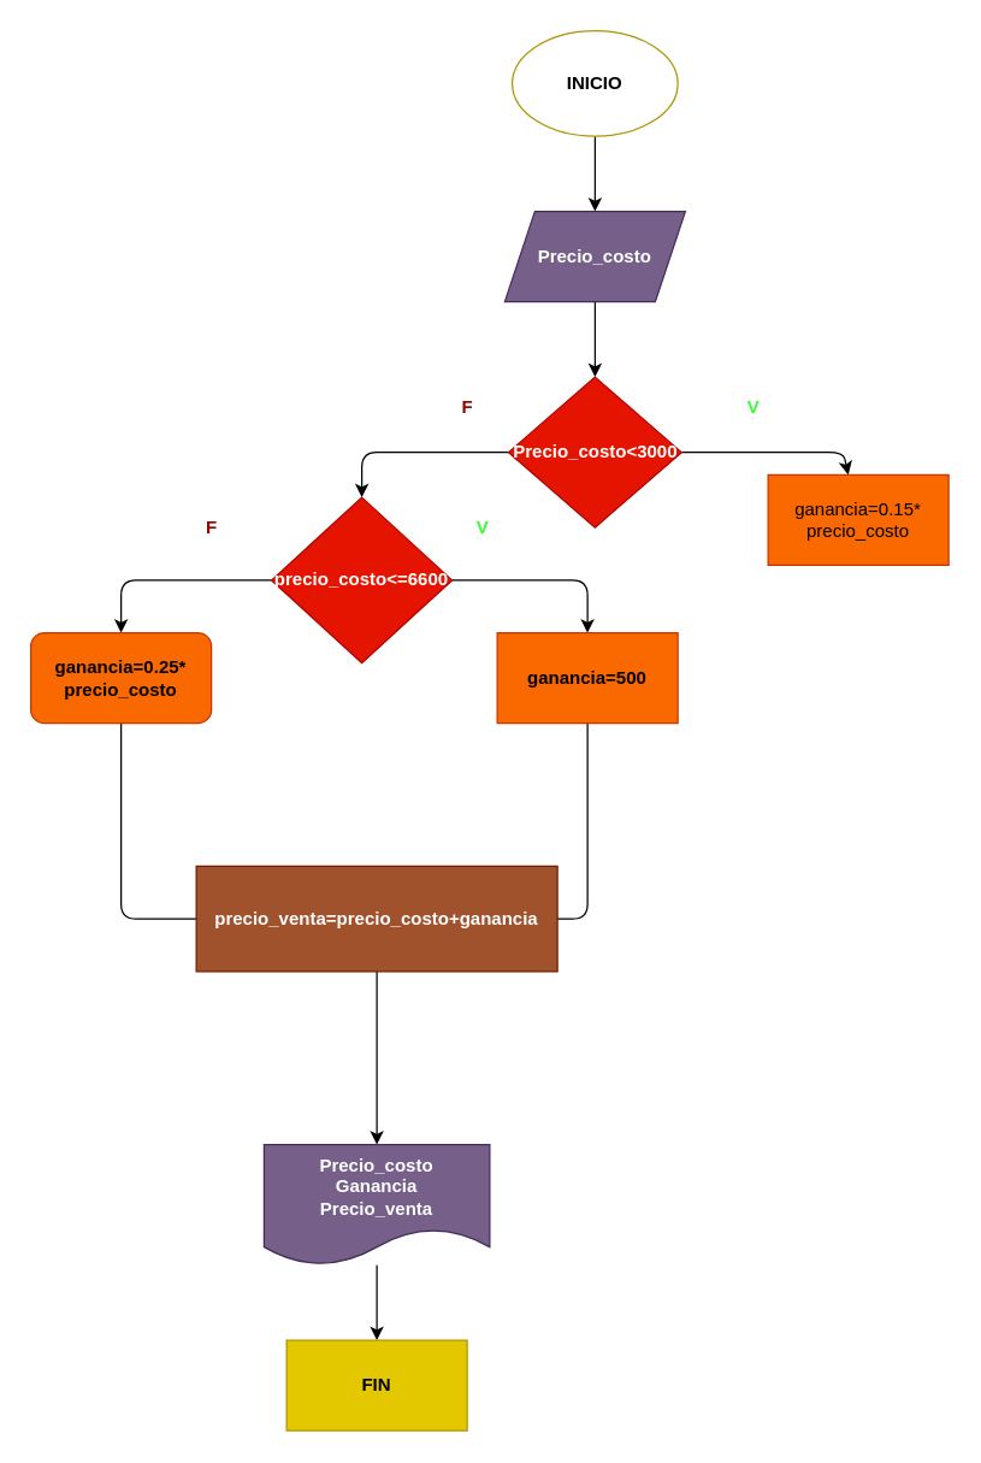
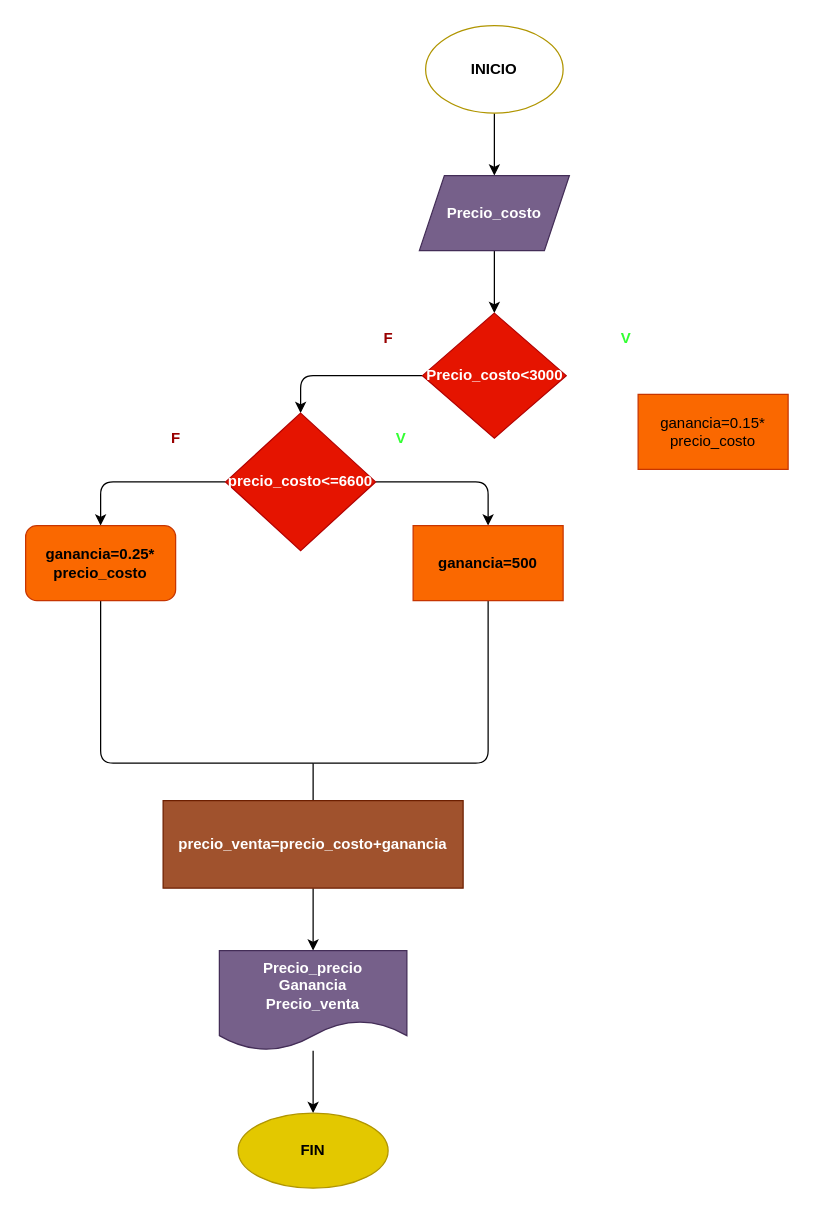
  <mxCell id="0" />
  <mxCell id="1" parent="0" />
  <mxCell id="2" value="" style="edgeStyle=none;html=1;fontColor=#000000;" parent="1" source="3" target="5" edge="1"><mxGeometry relative="1" as="geometry" /></mxCell>
  <mxCell id="3" value="&lt;b&gt;&lt;font color=&quot;#000000&quot;&gt;INICIO&lt;/font&gt;&lt;/b&gt;" style="ellipse;whiteSpace=wrap;html=1;fillColor=#ffffff;strokeColor=#B09500;fontColor=#000000;" parent="1" vertex="1"><mxGeometry x="340" y="20" width="110" height="70" as="geometry" /></mxCell>
  <mxCell id="4" value="" style="edgeStyle=none;html=1;fontColor=#000000;" parent="1" source="5" target="8" edge="1"><mxGeometry relative="1" as="geometry" /></mxCell>
  <mxCell id="5" value="&lt;b&gt;Precio_costo&lt;/b&gt;" style="shape=parallelogram;perimeter=parallelogramPerimeter;whiteSpace=wrap;html=1;fixedSize=1;fillColor=#76608a;strokeColor=#432D57;fontColor=#ffffff;" parent="1" vertex="1"><mxGeometry x="335" y="140" width="120" height="60" as="geometry" /></mxCell>
- <mxCell id="6" value="" style="edgeStyle=none;html=1;fontColor=#000000;" parent="1" source="8" target="9" edge="1"><mxGeometry relative="1" as="geometry"><Array as="points"><mxPoint x="560" y="300" /></Array></mxGeometry></mxCell>
  <mxCell id="7" value="" style="edgeStyle=none;html=1;fontColor=#33FF33;" parent="1" source="8" target="13" edge="1"><mxGeometry relative="1" as="geometry"><Array as="points"><mxPoint x="240" y="300" /></Array></mxGeometry></mxCell>
  <mxCell id="8" value="&lt;b&gt;Precio_costo&amp;lt;3000&lt;/b&gt;" style="rhombus;whiteSpace=wrap;html=1;fillColor=#e51400;strokeColor=#B20000;fontColor=#ffffff;" parent="1" vertex="1"><mxGeometry x="337.5" y="250" width="115" height="100" as="geometry" /></mxCell>
  <mxCell id="9" value="ganancia=0.15* precio_costo" style="whiteSpace=wrap;html=1;fillColor=#fa6800;strokeColor=#C73500;fontColor=#000000;" parent="1" vertex="1"><mxGeometry x="510" y="315" width="120" height="60" as="geometry" /></mxCell>
  <mxCell id="10" value="&lt;font color=&quot;#33ff33&quot;&gt;&lt;b&gt;V&lt;/b&gt;&lt;/font&gt;" style="text;html=1;align=center;verticalAlign=middle;resizable=0;points=[];autosize=1;strokeColor=none;fillColor=none;fontColor=#000000;" parent="1" vertex="1"><mxGeometry x="490" y="260" width="20" height="20" as="geometry" /></mxCell>
  <mxCell id="11" value="" style="edgeStyle=none;html=1;fontColor=#000000;" parent="1" source="13" target="15" edge="1"><mxGeometry relative="1" as="geometry"><Array as="points"><mxPoint x="390" y="385" /></Array></mxGeometry></mxCell>
  <mxCell id="12" value="" style="edgeStyle=none;html=1;fontColor=#000000;" parent="1" source="13" target="17" edge="1"><mxGeometry relative="1" as="geometry"><Array as="points"><mxPoint x="80" y="385" /></Array></mxGeometry></mxCell>
  <mxCell id="13" value="&lt;b&gt;precio_costo&amp;lt;=6600&lt;/b&gt;" style="rhombus;whiteSpace=wrap;html=1;fillColor=#e51400;strokeColor=#B20000;fontColor=#ffffff;" parent="1" vertex="1"><mxGeometry x="180" y="330" width="120" height="110" as="geometry" /></mxCell>
  <mxCell id="14" style="edgeStyle=none;html=1;endArrow=none;endFill=0;" edge="1" parent="1" source="15"><mxGeometry relative="1" as="geometry"><mxPoint x="250" y="610" as="targetPoint" /><Array as="points"><mxPoint x="390" y="610" /></Array></mxGeometry></mxCell>
  <mxCell id="15" value="&lt;b&gt;ganancia=500&lt;/b&gt;" style="whiteSpace=wrap;html=1;fillColor=#fa6800;strokeColor=#C73500;fontColor=#000000;" parent="1" vertex="1"><mxGeometry x="330" y="420" width="120" height="60" as="geometry" /></mxCell>
  <mxCell id="16" style="edgeStyle=none;html=1;endArrow=none;endFill=0;" edge="1" parent="1" source="17"><mxGeometry relative="1" as="geometry"><mxPoint x="250" y="610" as="targetPoint" /><Array as="points"><mxPoint x="80" y="610" /></Array></mxGeometry></mxCell>
  <mxCell id="17" value="&lt;b&gt;ganancia=0.25* precio_costo&lt;/b&gt;" style="whiteSpace=wrap;html=1;fillColor=#fa6800;strokeColor=#C73500;fontColor=#000000;rounded=1;" parent="1" vertex="1"><mxGeometry x="20" y="420" width="120" height="60" as="geometry" /></mxCell>
  <mxCell id="18" value="" style="edgeStyle=none;html=1;fontColor=#000000;" parent="1" source="20" target="22" edge="1"><mxGeometry relative="1" as="geometry" /></mxCell>
  <mxCell id="19" style="edgeStyle=none;html=1;exitX=0.5;exitY=0;exitDx=0;exitDy=0;endArrow=none;endFill=0;" edge="1" parent="1" source="20"><mxGeometry relative="1" as="geometry"><mxPoint x="250" y="610" as="targetPoint" /></mxGeometry></mxCell>
- <mxCell id="20" value="&lt;b&gt;precio_venta=precio_costo+ganancia&lt;/b&gt;" style="rounded=0;whiteSpace=wrap;html=1;fontColor=#ffffff;fillColor=#a0522d;strokeColor=#6D1F00;" parent="1" vertex="1"><mxGeometry x="130" y="575" width="240" height="70" as="geometry" /></mxCell>
+ <mxCell id="20" value="&lt;b&gt;precio_venta=precio_costo+ganancia&lt;/b&gt;" style="rounded=0;whiteSpace=wrap;html=1;fontColor=#ffffff;fillColor=#a0522d;strokeColor=#6D1F00;" parent="1" vertex="1"><mxGeometry y="640" width="240" height="70" as="geometry" x="130" /></mxCell>
  <mxCell id="21" value="" style="edgeStyle=none;html=1;fontColor=#000000;" parent="1" source="22" target="23" edge="1"><mxGeometry relative="1" as="geometry" /></mxCell>
- <mxCell id="22" value="&lt;b&gt;Precio_costo&lt;/b&gt;&lt;br&gt;&lt;b&gt;Ganancia&lt;/b&gt;&lt;br&gt;&lt;b&gt;Precio_venta&lt;/b&gt;" style="shape=document;whiteSpace=wrap;html=1;boundedLbl=1;fillColor=#76608a;strokeColor=#432D57;fontColor=#ffffff;rounded=0;" parent="1" vertex="1"><mxGeometry x="175" y="760" width="150" height="80" as="geometry" /></mxCell>
- <mxCell id="23" value="&lt;b&gt;FIN&lt;/b&gt;" style="whiteSpace=wrap;html=1;fillColor=#e3c800;strokeColor=#B09500;fontColor=#000000;rounded=0;" parent="1" vertex="1"><mxGeometry x="190" y="890" width="120" height="60" as="geometry" /></mxCell>
+ <mxCell id="22" value="&lt;b&gt;Precio_precio&lt;/b&gt;&lt;br&gt;&lt;b&gt;Ganancia&lt;/b&gt;&lt;br&gt;&lt;b&gt;Precio_venta&lt;/b&gt;" style="shape=document;whiteSpace=wrap;html=1;boundedLbl=1;fillColor=#76608a;strokeColor=#432D57;fontColor=#ffffff;rounded=0;" parent="1" vertex="1"><mxGeometry x="175" y="760" width="150" height="80" as="geometry" /></mxCell>
+ <mxCell id="23" value="&lt;b&gt;FIN&lt;/b&gt;" style="ellipse;whiteSpace=wrap;html=1;fillColor=#e3c800;strokeColor=#B09500;fontColor=#000000;rounded=0;" parent="1" vertex="1"><mxGeometry x="190" y="890" width="120" height="60" as="geometry" /></mxCell>
  <mxCell id="24" value="&lt;font color=&quot;#990000&quot;&gt;&lt;b&gt;F&lt;/b&gt;&lt;/font&gt;" style="text;html=1;align=center;verticalAlign=middle;resizable=0;points=[];autosize=1;strokeColor=none;fillColor=none;fontColor=#000000;" parent="1" vertex="1"><mxGeometry x="300" y="260" width="20" height="20" as="geometry" /></mxCell>
  <mxCell id="25" value="&lt;b&gt;F&lt;/b&gt;" style="text;html=1;align=center;verticalAlign=middle;resizable=0;points=[];autosize=1;strokeColor=none;fillColor=none;fontColor=#990000;" parent="1" vertex="1"><mxGeometry y="340" width="20" height="20" as="geometry" x="130" /></mxCell>
  <mxCell id="26" value="&lt;b&gt;&lt;font color=&quot;#33ff33&quot;&gt;V&lt;/font&gt;&lt;/b&gt;" style="text;html=1;align=center;verticalAlign=middle;resizable=0;points=[];autosize=1;strokeColor=none;fillColor=none;fontColor=#990000;" parent="1" vertex="1"><mxGeometry x="310" y="340" width="20" height="20" as="geometry" /></mxCell>
